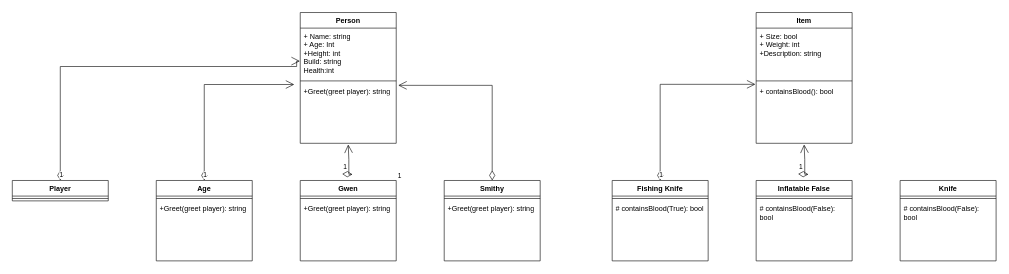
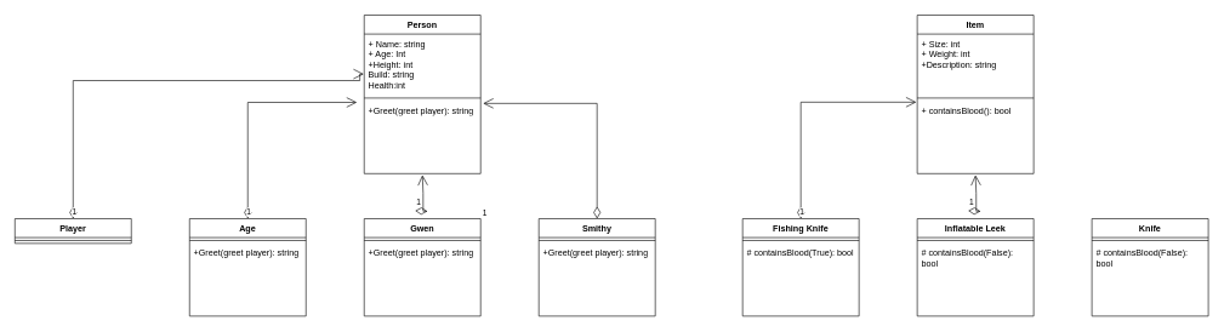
  <mxCell id="0" />
  <mxCell id="1" parent="0" />
  <mxCell id="2" value="Person" style="swimlane;fontStyle=1;align=center;verticalAlign=top;childLayout=stackLayout;horizontal=1;startSize=26;horizontalStack=0;resizeParent=1;resizeParentMax=0;resizeLast=0;collapsible=1;marginBottom=0;whiteSpace=wrap;html=1;" vertex="1" parent="1"><mxGeometry x="500" y="20" width="160" height="218" as="geometry" /></mxCell>
  <mxCell id="3" value="+ Name: string&lt;br&gt;+ Age: Int&lt;br&gt;+Height: int&lt;br&gt;Build: string&lt;br&gt;Health:int" style="text;strokeColor=none;fillColor=none;align=left;verticalAlign=top;spacingLeft=4;spacingRight=4;overflow=hidden;rotatable=0;points=[[0,0.5],[1,0.5]];portConstraint=eastwest;whiteSpace=wrap;html=1;" vertex="1" parent="2"><mxGeometry y="26" width="160" height="84" as="geometry" /></mxCell>
  <mxCell id="4" value="" style="line;strokeWidth=1;fillColor=none;align=left;verticalAlign=middle;spacingTop=-1;spacingLeft=3;spacingRight=3;rotatable=0;labelPosition=right;points=[];portConstraint=eastwest;strokeColor=inherit;" vertex="1" parent="2"><mxGeometry y="110" width="160" height="8" as="geometry" /></mxCell>
  <mxCell id="5" value="+Greet(greet player): string" style="text;strokeColor=none;fillColor=none;align=left;verticalAlign=top;spacingLeft=4;spacingRight=4;overflow=hidden;rotatable=0;points=[[0,0.5],[1,0.5]];portConstraint=eastwest;whiteSpace=wrap;html=1;" vertex="1" parent="2"><mxGeometry y="118" width="160" height="100" as="geometry" /></mxCell>
  <mxCell id="6" value="Age" style="swimlane;fontStyle=1;align=center;verticalAlign=top;childLayout=stackLayout;horizontal=1;startSize=26;horizontalStack=0;resizeParent=1;resizeParentMax=0;resizeLast=0;collapsible=1;marginBottom=0;whiteSpace=wrap;html=1;" vertex="1" parent="1"><mxGeometry x="260" y="300" width="160" height="134" as="geometry" /></mxCell>
  <mxCell id="7" value="" style="line;strokeWidth=1;fillColor=none;align=left;verticalAlign=middle;spacingTop=-1;spacingLeft=3;spacingRight=3;rotatable=0;labelPosition=right;points=[];portConstraint=eastwest;strokeColor=inherit;" vertex="1" parent="6"><mxGeometry y="26" width="160" height="8" as="geometry" /></mxCell>
  <mxCell id="8" value="+Greet(greet player): string" style="text;strokeColor=none;fillColor=none;align=left;verticalAlign=top;spacingLeft=4;spacingRight=4;overflow=hidden;rotatable=0;points=[[0,0.5],[1,0.5]];portConstraint=eastwest;whiteSpace=wrap;html=1;" vertex="1" parent="6"><mxGeometry y="34" width="160" height="100" as="geometry" /></mxCell>
  <mxCell id="9" value="Gwen" style="swimlane;fontStyle=1;align=center;verticalAlign=top;childLayout=stackLayout;horizontal=1;startSize=26;horizontalStack=0;resizeParent=1;resizeParentMax=0;resizeLast=0;collapsible=1;marginBottom=0;whiteSpace=wrap;html=1;" vertex="1" parent="1"><mxGeometry x="500" y="300" width="160" height="134" as="geometry" /></mxCell>
  <mxCell id="10" value="" style="line;strokeWidth=1;fillColor=none;align=left;verticalAlign=middle;spacingTop=-1;spacingLeft=3;spacingRight=3;rotatable=0;labelPosition=right;points=[];portConstraint=eastwest;strokeColor=inherit;" vertex="1" parent="9"><mxGeometry y="26" width="160" height="8" as="geometry" /></mxCell>
  <mxCell id="11" value="+Greet(greet player): string" style="text;strokeColor=none;fillColor=none;align=left;verticalAlign=top;spacingLeft=4;spacingRight=4;overflow=hidden;rotatable=0;points=[[0,0.5],[1,0.5]];portConstraint=eastwest;whiteSpace=wrap;html=1;" vertex="1" parent="9"><mxGeometry y="34" width="160" height="100" as="geometry" /></mxCell>
  <mxCell id="12" value="Smithy" style="swimlane;fontStyle=1;align=center;verticalAlign=top;childLayout=stackLayout;horizontal=1;startSize=26;horizontalStack=0;resizeParent=1;resizeParentMax=0;resizeLast=0;collapsible=1;marginBottom=0;whiteSpace=wrap;html=1;" vertex="1" parent="1"><mxGeometry x="740" y="300" width="160" height="134" as="geometry" /></mxCell>
  <mxCell id="13" value="" style="line;strokeWidth=1;fillColor=none;align=left;verticalAlign=middle;spacingTop=-1;spacingLeft=3;spacingRight=3;rotatable=0;labelPosition=right;points=[];portConstraint=eastwest;strokeColor=inherit;" vertex="1" parent="12"><mxGeometry y="26" width="160" height="8" as="geometry" /></mxCell>
  <mxCell id="14" value="+Greet(greet player): string" style="text;strokeColor=none;fillColor=none;align=left;verticalAlign=top;spacingLeft=4;spacingRight=4;overflow=hidden;rotatable=0;points=[[0,0.5],[1,0.5]];portConstraint=eastwest;whiteSpace=wrap;html=1;" vertex="1" parent="12"><mxGeometry y="34" width="160" height="100" as="geometry" /></mxCell>
  <mxCell id="15" value="Item" style="swimlane;fontStyle=1;align=center;verticalAlign=top;childLayout=stackLayout;horizontal=1;startSize=26;horizontalStack=0;resizeParent=1;resizeParentMax=0;resizeLast=0;collapsible=1;marginBottom=0;whiteSpace=wrap;html=1;" vertex="1" parent="1"><mxGeometry x="1260" y="20" width="160" height="218" as="geometry" /></mxCell>
- <mxCell id="16" value="+ Size: bool&lt;br&gt;+ Weight: int&lt;br&gt;+Description: string" style="text;strokeColor=none;fillColor=none;align=left;verticalAlign=top;spacingLeft=4;spacingRight=4;overflow=hidden;rotatable=0;points=[[0,0.5],[1,0.5]];portConstraint=eastwest;whiteSpace=wrap;html=1;" vertex="1" parent="15"><mxGeometry y="26" width="160" height="84" as="geometry" /></mxCell>
+ <mxCell id="16" value="+ Size: int&lt;br&gt;+ Weight: int&lt;br&gt;+Description: string" style="text;strokeColor=none;fillColor=none;align=left;verticalAlign=top;spacingLeft=4;spacingRight=4;overflow=hidden;rotatable=0;points=[[0,0.5],[1,0.5]];portConstraint=eastwest;whiteSpace=wrap;html=1;" vertex="1" parent="15"><mxGeometry y="26" width="160" height="84" as="geometry" /></mxCell>
  <mxCell id="17" value="" style="line;strokeWidth=1;fillColor=none;align=left;verticalAlign=middle;spacingTop=-1;spacingLeft=3;spacingRight=3;rotatable=0;labelPosition=right;points=[];portConstraint=eastwest;strokeColor=inherit;" vertex="1" parent="15"><mxGeometry y="110" width="160" height="8" as="geometry" /></mxCell>
  <mxCell id="18" value="+ containsBlood(): bool" style="text;strokeColor=none;fillColor=none;align=left;verticalAlign=top;spacingLeft=4;spacingRight=4;overflow=hidden;rotatable=0;points=[[0,0.5],[1,0.5]];portConstraint=eastwest;whiteSpace=wrap;html=1;" vertex="1" parent="15"><mxGeometry y="118" width="160" height="100" as="geometry" /></mxCell>
  <mxCell id="19" value="Fishing Knife" style="swimlane;fontStyle=1;align=center;verticalAlign=top;childLayout=stackLayout;horizontal=1;startSize=26;horizontalStack=0;resizeParent=1;resizeParentMax=0;resizeLast=0;collapsible=1;marginBottom=0;whiteSpace=wrap;html=1;" vertex="1" parent="1"><mxGeometry x="1020" y="300" width="160" height="134" as="geometry" /></mxCell>
  <mxCell id="20" value="" style="line;strokeWidth=1;fillColor=none;align=left;verticalAlign=middle;spacingTop=-1;spacingLeft=3;spacingRight=3;rotatable=0;labelPosition=right;points=[];portConstraint=eastwest;strokeColor=inherit;" vertex="1" parent="19"><mxGeometry y="26" width="160" height="8" as="geometry" /></mxCell>
  <mxCell id="21" value="# containsBlood(True): bool" style="text;strokeColor=none;fillColor=none;align=left;verticalAlign=top;spacingLeft=4;spacingRight=4;overflow=hidden;rotatable=0;points=[[0,0.5],[1,0.5]];portConstraint=eastwest;whiteSpace=wrap;html=1;" vertex="1" parent="19"><mxGeometry y="34" width="160" height="100" as="geometry" /></mxCell>
- <mxCell id="22" value="Inflatable False" style="swimlane;fontStyle=1;align=center;verticalAlign=top;childLayout=stackLayout;horizontal=1;startSize=26;horizontalStack=0;resizeParent=1;resizeParentMax=0;resizeLast=0;collapsible=1;marginBottom=0;whiteSpace=wrap;html=1;" vertex="1" parent="1"><mxGeometry x="1260" y="300" width="160" height="134" as="geometry" /></mxCell>
+ <mxCell id="22" value="Inflatable Leek" style="swimlane;fontStyle=1;align=center;verticalAlign=top;childLayout=stackLayout;horizontal=1;startSize=26;horizontalStack=0;resizeParent=1;resizeParentMax=0;resizeLast=0;collapsible=1;marginBottom=0;whiteSpace=wrap;html=1;" vertex="1" parent="1"><mxGeometry x="1260" y="300" width="160" height="134" as="geometry" /></mxCell>
  <mxCell id="23" value="" style="line;strokeWidth=1;fillColor=none;align=left;verticalAlign=middle;spacingTop=-1;spacingLeft=3;spacingRight=3;rotatable=0;labelPosition=right;points=[];portConstraint=eastwest;strokeColor=inherit;" vertex="1" parent="22"><mxGeometry y="26" width="160" height="8" as="geometry" /></mxCell>
  <mxCell id="24" value="# containsBlood(False): bool" style="text;strokeColor=none;fillColor=none;align=left;verticalAlign=top;spacingLeft=4;spacingRight=4;overflow=hidden;rotatable=0;points=[[0,0.5],[1,0.5]];portConstraint=eastwest;whiteSpace=wrap;html=1;" vertex="1" parent="22"><mxGeometry y="34" width="160" height="100" as="geometry" /></mxCell>
  <mxCell id="25" value="Knife" style="swimlane;fontStyle=1;align=center;verticalAlign=top;childLayout=stackLayout;horizontal=1;startSize=26;horizontalStack=0;resizeParent=1;resizeParentMax=0;resizeLast=0;collapsible=1;marginBottom=0;whiteSpace=wrap;html=1;" vertex="1" parent="1"><mxGeometry x="1500" y="300" width="160" height="134" as="geometry" /></mxCell>
  <mxCell id="26" value="" style="line;strokeWidth=1;fillColor=none;align=left;verticalAlign=middle;spacingTop=-1;spacingLeft=3;spacingRight=3;rotatable=0;labelPosition=right;points=[];portConstraint=eastwest;strokeColor=inherit;" vertex="1" parent="25"><mxGeometry y="26" width="160" height="8" as="geometry" /></mxCell>
  <mxCell id="27" value="# containsBlood(False): bool" style="text;strokeColor=none;fillColor=none;align=left;verticalAlign=top;spacingLeft=4;spacingRight=4;overflow=hidden;rotatable=0;points=[[0,0.5],[1,0.5]];portConstraint=eastwest;whiteSpace=wrap;html=1;" vertex="1" parent="25"><mxGeometry y="34" width="160" height="100" as="geometry" /></mxCell>
  <mxCell id="28" value="1" style="endArrow=open;html=1;endSize=12;startArrow=diamondThin;startSize=14;startFill=0;edgeStyle=orthogonalEdgeStyle;align=left;verticalAlign=bottom;rounded=0;exitX=0.5;exitY=0;exitDx=0;exitDy=0;" edge="1" parent="1" source="6"><mxGeometry x="-1" y="3" relative="1" as="geometry"><mxPoint x="330" y="140" as="sourcePoint" /><mxPoint x="490" y="140" as="targetPoint" /><Array as="points"><mxPoint x="340" y="140" /></Array></mxGeometry></mxCell>
  <mxCell id="29" value="1" style="endArrow=open;html=1;endSize=12;startArrow=diamondThin;startSize=14;startFill=0;edgeStyle=orthogonalEdgeStyle;align=left;verticalAlign=bottom;rounded=0;" edge="1" parent="1"><mxGeometry x="-1" y="3" relative="1" as="geometry"><mxPoint x="570" y="289.13" as="sourcePoint" /><mxPoint x="580" y="240" as="targetPoint" /></mxGeometry></mxCell>
  <mxCell id="30" value="1" style="endArrow=open;html=1;endSize=12;startArrow=diamondThin;startSize=14;startFill=0;edgeStyle=orthogonalEdgeStyle;align=left;verticalAlign=bottom;rounded=0;entryX=1.021;entryY=0.034;entryDx=0;entryDy=0;entryPerimeter=0;exitX=0.5;exitY=0;exitDx=0;exitDy=0;" edge="1" parent="1" source="12" target="5"><mxGeometry x="-0.987" y="159" relative="1" as="geometry"><mxPoint x="820" y="141" as="sourcePoint" /><mxPoint x="930" y="140" as="targetPoint" /><mxPoint y="3" as="offset" /></mxGeometry></mxCell>
  <mxCell id="31" value="1" style="endArrow=open;html=1;endSize=12;startArrow=diamondThin;startSize=14;startFill=0;edgeStyle=orthogonalEdgeStyle;align=left;verticalAlign=bottom;rounded=0;exitX=0.5;exitY=0;exitDx=0;exitDy=0;entryX=-0.008;entryY=0.017;entryDx=0;entryDy=0;entryPerimeter=0;" edge="1" parent="1" target="18"><mxGeometry x="-1" y="3" relative="1" as="geometry"><mxPoint x="1100" y="300" as="sourcePoint" /><mxPoint x="1250" y="140" as="targetPoint" /><Array as="points"><mxPoint x="1100" y="140" /></Array></mxGeometry></mxCell>
  <mxCell id="32" value="1" style="endArrow=open;html=1;endSize=12;startArrow=diamondThin;startSize=14;startFill=0;edgeStyle=orthogonalEdgeStyle;align=left;verticalAlign=bottom;rounded=0;" edge="1" parent="1"><mxGeometry x="-1" y="3" relative="1" as="geometry"><mxPoint x="1330" y="289.13" as="sourcePoint" /><mxPoint x="1340" y="240" as="targetPoint" /></mxGeometry></mxCell>
  <mxCell id="33" value="Player" style="swimlane;fontStyle=1;align=center;verticalAlign=top;childLayout=stackLayout;horizontal=1;startSize=26;horizontalStack=0;resizeParent=1;resizeParentMax=0;resizeLast=0;collapsible=1;marginBottom=0;whiteSpace=wrap;html=1;" vertex="1" parent="1"><mxGeometry x="20" y="300" width="160" height="34" as="geometry" /></mxCell>
  <mxCell id="34" value="" style="line;strokeWidth=1;fillColor=none;align=left;verticalAlign=middle;spacingTop=-1;spacingLeft=3;spacingRight=3;rotatable=0;labelPosition=right;points=[];portConstraint=eastwest;strokeColor=inherit;" vertex="1" parent="33"><mxGeometry y="26" width="160" height="8" as="geometry" /></mxCell>
  <mxCell id="35" value="1" style="endArrow=open;html=1;endSize=12;startArrow=diamondThin;startSize=14;startFill=0;edgeStyle=orthogonalEdgeStyle;align=left;verticalAlign=bottom;rounded=0;exitX=0.5;exitY=0;exitDx=0;exitDy=0;entryX=-0.004;entryY=0.655;entryDx=0;entryDy=0;entryPerimeter=0;" edge="1" parent="1" target="3"><mxGeometry x="-1" y="3" relative="1" as="geometry"><mxPoint x="100" y="300" as="sourcePoint" /><mxPoint x="494" y="100" as="targetPoint" /><Array as="points"><mxPoint x="100" y="110" /><mxPoint x="494" y="110" /><mxPoint x="494" y="101" /></Array></mxGeometry></mxCell>
